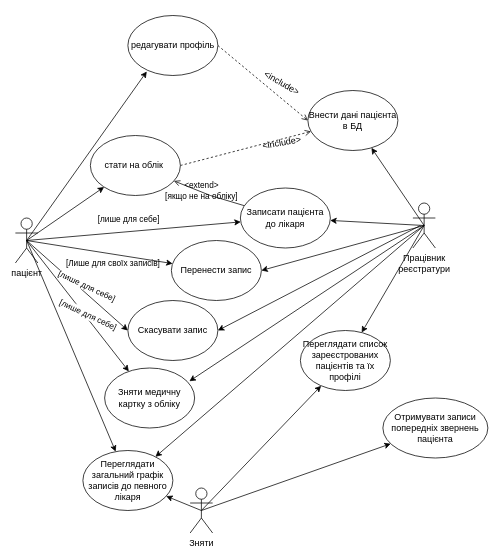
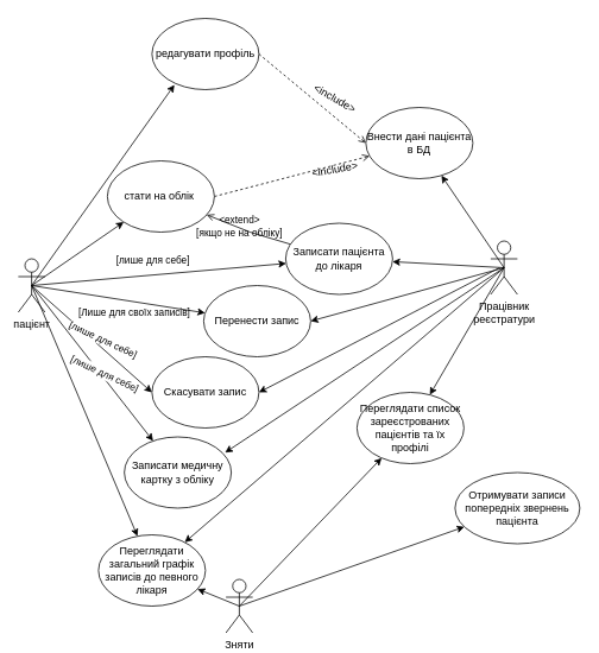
  <mxCell id="0" />
  <mxCell id="1" parent="0" />
  <mxCell id="2" style="rounded=0;orthogonalLoop=1;jettySize=auto;html=1;exitX=0.5;exitY=0.5;exitDx=0;exitDy=0;exitPerimeter=0;" parent="1" source="8" target="10" edge="1"><mxGeometry relative="1" as="geometry" /></mxCell>
  <mxCell id="3" style="edgeStyle=none;rounded=0;orthogonalLoop=1;jettySize=auto;html=1;exitX=0.5;exitY=0.5;exitDx=0;exitDy=0;exitPerimeter=0;endArrow=classic;endFill=1;" parent="1" source="8" target="24" edge="1"><mxGeometry relative="1" as="geometry" /></mxCell>
  <mxCell id="4" value="[лише для себе]" style="edgeStyle=none;rounded=0;orthogonalLoop=1;jettySize=auto;html=1;exitX=0.5;exitY=0.5;exitDx=0;exitDy=0;exitPerimeter=0;endArrow=classic;endFill=1;labelBackgroundColor=none;" parent="1" source="8" target="26" edge="1"><mxGeometry x="-0.036" y="16" relative="1" as="geometry"><mxPoint as="offset" /></mxGeometry></mxCell>
  <mxCell id="5" value="[Лише для своїх записів]" style="edgeStyle=none;rounded=0;orthogonalLoop=1;jettySize=auto;html=1;exitX=0.5;exitY=0.5;exitDx=0;exitDy=0;exitPerimeter=0;labelBackgroundColor=none;endArrow=classic;endFill=1;" parent="1" source="8" target="28" edge="1"><mxGeometry x="0.201" y="-12" relative="1" as="geometry"><mxPoint as="offset" /></mxGeometry></mxCell>
  <mxCell id="6" style="edgeStyle=none;rounded=0;orthogonalLoop=1;jettySize=auto;html=1;exitX=0.5;exitY=0.5;exitDx=0;exitDy=0;exitPerimeter=0;labelBackgroundColor=none;endArrow=classic;endFill=1;" parent="1" source="8" target="29" edge="1"><mxGeometry relative="1" as="geometry" /></mxCell>
  <mxCell id="7" value="[лише для себе]" style="edgeLabel;html=1;align=center;verticalAlign=middle;resizable=0;points=[];rotation=25;" parent="6" vertex="1" connectable="0"><mxGeometry x="0.351" y="3" relative="1" as="geometry"><mxPoint x="-13" y="-18" as="offset" /></mxGeometry></mxCell>
  <mxCell id="8" value="пацієнт" style="shape=umlActor;verticalLabelPosition=bottom;verticalAlign=top;html=1;outlineConnect=0;" parent="1" vertex="1"><mxGeometry x="20" y="290" width="30" height="60" as="geometry" /></mxCell>
  <mxCell id="9" style="edgeStyle=none;rounded=0;orthogonalLoop=1;jettySize=auto;html=1;exitX=1;exitY=0.5;exitDx=0;exitDy=0;dashed=1;endArrow=open;endFill=0;" parent="1" source="10" target="11" edge="1"><mxGeometry relative="1" as="geometry" /></mxCell>
  <mxCell id="10" value="стати на облік&amp;nbsp;" style="ellipse;whiteSpace=wrap;html=1;" parent="1" vertex="1"><mxGeometry x="120" y="180" width="120" height="80" as="geometry" /></mxCell>
  <mxCell id="11" value="Внести дані пацієнта в БД" style="ellipse;whiteSpace=wrap;html=1;" parent="1" vertex="1"><mxGeometry x="410" y="120" width="120" height="80" as="geometry" /></mxCell>
  <mxCell id="12" style="edgeStyle=none;rounded=0;orthogonalLoop=1;jettySize=auto;html=1;exitX=0.5;exitY=0.5;exitDx=0;exitDy=0;exitPerimeter=0;" parent="1" source="17" target="11" edge="1"><mxGeometry relative="1" as="geometry" /></mxCell>
  <mxCell id="13" style="edgeStyle=none;rounded=0;orthogonalLoop=1;jettySize=auto;html=1;exitX=0.5;exitY=0.5;exitDx=0;exitDy=0;exitPerimeter=0;endArrow=classic;endFill=1;" parent="1" source="17" target="24" edge="1"><mxGeometry relative="1" as="geometry" /></mxCell>
  <mxCell id="14" style="edgeStyle=none;rounded=0;orthogonalLoop=1;jettySize=auto;html=1;exitX=0.5;exitY=0.5;exitDx=0;exitDy=0;exitPerimeter=0;endArrow=classic;endFill=1;" parent="1" source="17" target="26" edge="1"><mxGeometry relative="1" as="geometry"><mxPoint x="444.197" y="265.681" as="targetPoint" /></mxGeometry></mxCell>
  <mxCell id="15" style="edgeStyle=none;rounded=0;orthogonalLoop=1;jettySize=auto;html=1;exitX=0.5;exitY=0.5;exitDx=0;exitDy=0;exitPerimeter=0;endArrow=classic;endFill=1;" parent="1" source="17" target="27" edge="1"><mxGeometry relative="1" as="geometry" /></mxCell>
  <mxCell id="16" style="edgeStyle=none;rounded=0;orthogonalLoop=1;jettySize=auto;html=1;exitX=0.5;exitY=0.5;exitDx=0;exitDy=0;exitPerimeter=0;entryX=1;entryY=0.5;entryDx=0;entryDy=0;labelBackgroundColor=none;endArrow=classic;endFill=1;" parent="1" source="17" target="28" edge="1"><mxGeometry relative="1" as="geometry" /></mxCell>
  <mxCell id="17" value="Працівник&lt;br&gt;реєстратури" style="shape=umlActor;verticalLabelPosition=bottom;verticalAlign=top;html=1;outlineConnect=0;" parent="1" vertex="1"><mxGeometry x="550" y="270" width="30" height="60" as="geometry" /></mxCell>
  <mxCell id="18" value="&amp;lt;include&amp;gt;" style="text;html=1;align=center;verticalAlign=middle;resizable=0;points=[];autosize=1;strokeColor=none;fillColor=none;rotation=-10;" parent="1" vertex="1"><mxGeometry x="340" y="180" width="70" height="20" as="geometry" /></mxCell>
  <mxCell id="19" style="edgeStyle=none;rounded=0;orthogonalLoop=1;jettySize=auto;html=1;exitX=0.5;exitY=0.5;exitDx=0;exitDy=0;exitPerimeter=0;endArrow=classic;endFill=1;" parent="1" source="22" target="23" edge="1"><mxGeometry relative="1" as="geometry" /></mxCell>
  <mxCell id="20" style="edgeStyle=none;rounded=0;orthogonalLoop=1;jettySize=auto;html=1;endArrow=classic;endFill=1;exitX=0.5;exitY=0.5;exitDx=0;exitDy=0;exitPerimeter=0;" parent="1" source="22" target="24" edge="1"><mxGeometry relative="1" as="geometry" /></mxCell>
  <mxCell id="21" style="edgeStyle=none;rounded=0;orthogonalLoop=1;jettySize=auto;html=1;exitX=0.5;exitY=0.5;exitDx=0;exitDy=0;exitPerimeter=0;endArrow=classic;endFill=1;" parent="1" source="22" target="27" edge="1"><mxGeometry relative="1" as="geometry" /></mxCell>
  <mxCell id="22" value="Зняти" style="shape=umlActor;verticalLabelPosition=bottom;verticalAlign=top;html=1;outlineConnect=0;" parent="1" vertex="1"><mxGeometry x="253" y="650" width="30" height="60" as="geometry" /></mxCell>
  <mxCell id="23" value="Отримувати записи попередніх звернень пацієнта" style="ellipse;whiteSpace=wrap;html=1;" parent="1" vertex="1"><mxGeometry x="510" y="530" width="140" height="80" as="geometry" /></mxCell>
  <mxCell id="24" value="Переглядати загальний графік записів до певного лікаря" style="ellipse;whiteSpace=wrap;html=1;" parent="1" vertex="1"><mxGeometry x="110" y="600" width="120" height="80" as="geometry" /></mxCell>
  <mxCell id="25" value="&amp;lt;extend&amp;gt;&lt;br&gt;[якщо не на обліку]" style="edgeStyle=none;rounded=0;orthogonalLoop=1;jettySize=auto;html=1;endArrow=open;endFill=0;labelBackgroundColor=none;dashed=0;" parent="1" source="26" target="10" edge="1"><mxGeometry x="0.223" y="-1" relative="1" as="geometry"><Array as="points"><mxPoint x="280" y="260" /></Array><mxPoint as="offset" /></mxGeometry></mxCell>
  <mxCell id="26" value="Записати пацієнта до лікаря" style="ellipse;whiteSpace=wrap;html=1;" parent="1" vertex="1"><mxGeometry x="320" y="250" width="120" height="80" as="geometry" /></mxCell>
  <mxCell id="27" value="Переглядати список зареєстрованих пацієнтів та їх профілі" style="ellipse;whiteSpace=wrap;html=1;" parent="1" vertex="1"><mxGeometry x="400" y="440" width="120" height="80" as="geometry" /></mxCell>
  <mxCell id="28" value="Перенести запис" style="ellipse;whiteSpace=wrap;html=1;" parent="1" vertex="1"><mxGeometry x="228" y="320" width="120" height="80" as="geometry" /></mxCell>
- <mxCell id="29" value="Зняти медичну картку з обліку" style="ellipse;whiteSpace=wrap;html=1;" parent="1" vertex="1"><mxGeometry x="139" y="490" width="120" height="80" as="geometry" /></mxCell>
+ <mxCell id="29" value="Записати медичну картку з обліку" style="ellipse;whiteSpace=wrap;html=1;" parent="1" vertex="1"><mxGeometry x="139" y="490" width="120" height="80" as="geometry" /></mxCell>
  <mxCell id="30" value="" style="endArrow=classic;html=1;rounded=0;exitX=0.5;exitY=0.5;exitDx=0;exitDy=0;exitPerimeter=0;entryX=0.942;entryY=0.22;entryDx=0;entryDy=0;entryPerimeter=0;" parent="1" source="17" target="29" edge="1"><mxGeometry width="50" height="50" relative="1" as="geometry"><mxPoint x="300" y="430" as="sourcePoint" /><mxPoint x="350" y="380" as="targetPoint" /></mxGeometry></mxCell>
  <mxCell id="31" value="Скасувати запис" style="ellipse;whiteSpace=wrap;html=1;" vertex="1" parent="1"><mxGeometry x="170" y="400" width="120" height="80" as="geometry" /></mxCell>
  <mxCell id="32" style="edgeStyle=none;rounded=0;orthogonalLoop=1;jettySize=auto;html=1;exitX=0.5;exitY=0.5;exitDx=0;exitDy=0;exitPerimeter=0;labelBackgroundColor=none;endArrow=classic;endFill=1;entryX=0;entryY=0.5;entryDx=0;entryDy=0;" edge="1" parent="1" source="8" target="31"><mxGeometry relative="1" as="geometry"><mxPoint x="45" y="315.48" as="sourcePoint" /><mxPoint x="181.292" y="490.001" as="targetPoint" /></mxGeometry></mxCell>
  <mxCell id="33" value="[лише для себе]" style="edgeLabel;html=1;align=center;verticalAlign=middle;resizable=0;points=[];rotation=25;" vertex="1" connectable="0" parent="32"><mxGeometry x="0.351" y="3" relative="1" as="geometry"><mxPoint x="-13" y="-18" as="offset" /></mxGeometry></mxCell>
  <mxCell id="34" value="" style="endArrow=classic;html=1;rounded=0;entryX=1;entryY=0.5;entryDx=0;entryDy=0;" edge="1" parent="1" target="31"><mxGeometry width="50" height="50" relative="1" as="geometry"><mxPoint x="560" y="300" as="sourcePoint" /><mxPoint x="350" y="350" as="targetPoint" /></mxGeometry></mxCell>
  <mxCell id="35" value="редагувати профіль" style="ellipse;whiteSpace=wrap;html=1;" vertex="1" parent="1"><mxGeometry x="170" y="20" width="120" height="80" as="geometry" /></mxCell>
  <mxCell id="36" style="rounded=0;orthogonalLoop=1;jettySize=auto;html=1;exitX=0.5;exitY=0.5;exitDx=0;exitDy=0;exitPerimeter=0;entryX=0.21;entryY=0.933;entryDx=0;entryDy=0;entryPerimeter=0;" edge="1" parent="1" source="8" target="35"><mxGeometry relative="1" as="geometry"><mxPoint x="45" y="330" as="sourcePoint" /><mxPoint x="180" y="120" as="targetPoint" /></mxGeometry></mxCell>
  <mxCell id="37" style="edgeStyle=none;rounded=0;orthogonalLoop=1;jettySize=auto;html=1;exitX=1;exitY=0.5;exitDx=0;exitDy=0;dashed=1;endArrow=open;endFill=0;entryX=0;entryY=0.5;entryDx=0;entryDy=0;" edge="1" parent="1" source="35" target="11"><mxGeometry relative="1" as="geometry"><mxPoint x="250" y="230" as="sourcePoint" /><mxPoint x="591.028" y="187.372" as="targetPoint" /></mxGeometry></mxCell>
  <mxCell id="38" value="&amp;lt;include&amp;gt;" style="text;html=1;align=center;verticalAlign=middle;resizable=0;points=[];autosize=1;strokeColor=none;fillColor=none;rotation=30;" vertex="1" parent="1"><mxGeometry x="340" y="100" width="70" height="20" as="geometry" /></mxCell>
